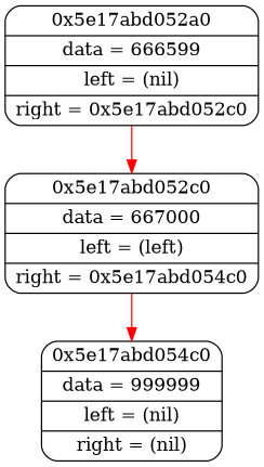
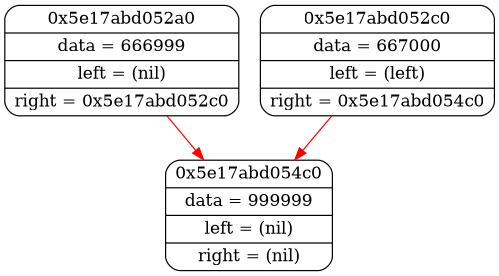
  digraph {
    node [shape=Mrecord]
    edge [color=red]
-   n1 [label=" {0x5e17abd052a0| data = 666599 | left = (nil) | right = 0x5e17abd052c0 }"]
+   n1 [label=" {0x5e17abd052a0| data = 666999 | left = (nil) | right = 0x5e17abd052c0 }"]
    n2 [label=" {0x5e17abd052c0| data = 667000 | left = (left) | right = 0x5e17abd054c0 }"]
    n3 [label=" {0x5e17abd054c0| data = 999999 | left = (nil) | right = (nil) }"]
-   n1 -> n2
+   n1 -> n3
    n2 -> n3
  }
